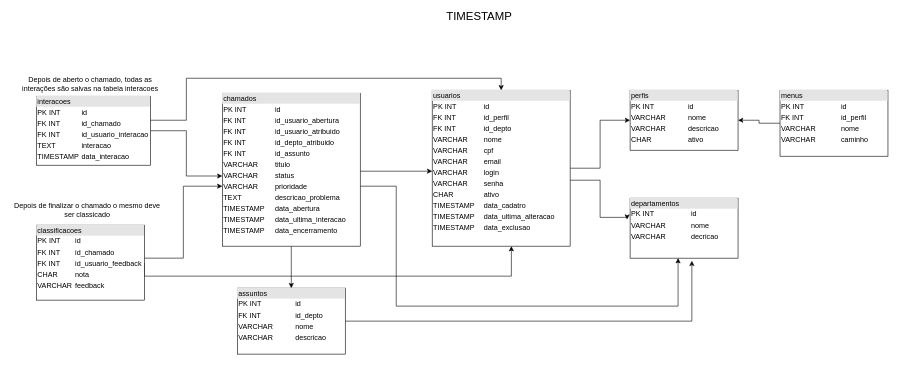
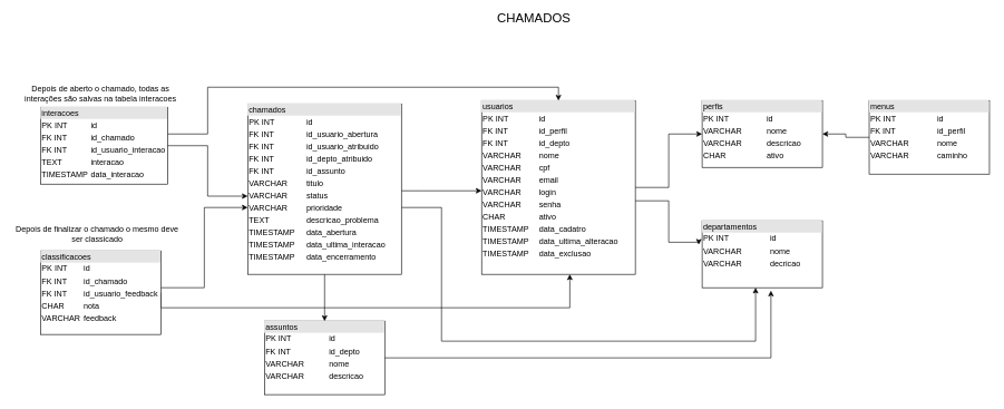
  <mxCell id="0" />
  <mxCell id="1" parent="0" />
  <mxCell id="2" style="edgeStyle=orthogonalEdgeStyle;rounded=0;orthogonalLoop=1;jettySize=auto;html=1;" parent="1" source="4" target="6" edge="1"><mxGeometry relative="1" as="geometry" /></mxCell>
  <mxCell id="3" style="edgeStyle=orthogonalEdgeStyle;rounded=0;orthogonalLoop=1;jettySize=auto;html=1;entryX=-0.028;entryY=0.356;entryDx=0;entryDy=0;entryPerimeter=0;" parent="1" source="4" target="7" edge="1"><mxGeometry relative="1" as="geometry"><Array as="points"><mxPoint x="1000" y="300" /><mxPoint x="1000" y="362" /></Array></mxGeometry></mxCell>
  <mxCell id="4" value="&lt;div style=&quot;box-sizing: border-box ; width: 100% ; background: #e4e4e4 ; padding: 2px&quot;&gt;usuarios&lt;/div&gt;&lt;table style=&quot;width: 100% ; font-size: 1em&quot; cellpadding=&quot;2&quot; cellspacing=&quot;0&quot;&gt;&lt;tbody&gt;&lt;tr&gt;&lt;td&gt;PK INT&lt;/td&gt;&lt;td&gt;id&lt;/td&gt;&lt;td&gt;&lt;br&gt;&lt;/td&gt;&lt;/tr&gt;&lt;tr&gt;&lt;td&gt;FK INT&lt;/td&gt;&lt;td&gt;id_perfil&lt;/td&gt;&lt;td&gt;&lt;br&gt;&lt;/td&gt;&lt;/tr&gt;&lt;tr&gt;&lt;td&gt;FK INT&lt;/td&gt;&lt;td&gt;id_depto&lt;br&gt;&lt;/td&gt;&lt;td&gt;&lt;br&gt;&lt;/td&gt;&lt;/tr&gt;&lt;tr&gt;&lt;td&gt;VARCHAR&lt;/td&gt;&lt;td&gt;nome&lt;/td&gt;&lt;td&gt;&lt;br&gt;&lt;/td&gt;&lt;/tr&gt;&lt;tr&gt;&lt;td&gt;VARCHAR&lt;/td&gt;&lt;td&gt;cpf&lt;/td&gt;&lt;td&gt;&lt;br&gt;&lt;/td&gt;&lt;/tr&gt;&lt;tr&gt;&lt;td&gt;VARCHAR&lt;br&gt;&lt;/td&gt;&lt;td&gt;email&lt;br&gt;&lt;/td&gt;&lt;td&gt;&lt;br&gt;&lt;/td&gt;&lt;/tr&gt;&lt;tr&gt;&lt;td&gt;VARCHAR&lt;/td&gt;&lt;td&gt;login&lt;/td&gt;&lt;td&gt;&lt;br&gt;&lt;/td&gt;&lt;/tr&gt;&lt;tr&gt;&lt;td&gt;VARCHAR&lt;br&gt;&lt;/td&gt;&lt;td&gt;senha&lt;/td&gt;&lt;td&gt;&lt;br&gt;&lt;/td&gt;&lt;/tr&gt;&lt;tr&gt;&lt;td&gt;CHAR&lt;/td&gt;&lt;td&gt;ativo&lt;/td&gt;&lt;td&gt;&lt;br&gt;&lt;/td&gt;&lt;/tr&gt;&lt;tr&gt;&lt;td&gt;TIMESTAMP&lt;/td&gt;&lt;td&gt;data_cadatro&lt;/td&gt;&lt;td&gt;&lt;br&gt;&lt;/td&gt;&lt;/tr&gt;&lt;tr&gt;&lt;td&gt;TIMESTAMP&lt;br&gt;&lt;/td&gt;&lt;td&gt;data_ultima_alteracao&lt;/td&gt;&lt;td&gt;&lt;br&gt;&lt;/td&gt;&lt;/tr&gt;&lt;tr&gt;&lt;td&gt;TIMESTAMP&lt;br&gt;&lt;/td&gt;&lt;td&gt;data_exclusao&lt;br&gt;&lt;/td&gt;&lt;td&gt;&lt;br&gt;&lt;/td&gt;&lt;/tr&gt;&lt;tr&gt;&lt;td&gt;&lt;br&gt;&lt;/td&gt;&lt;td&gt;&lt;br&gt;&lt;/td&gt;&lt;td&gt;&lt;br&gt;&lt;/td&gt;&lt;/tr&gt;&lt;tr&gt;&lt;td&gt;&lt;br&gt;&lt;/td&gt;&lt;td&gt;&lt;br&gt;&lt;/td&gt;&lt;td&gt;&lt;br&gt;&lt;/td&gt;&lt;/tr&gt;&lt;/tbody&gt;&lt;/table&gt;" style="verticalAlign=top;align=left;overflow=fill;html=1;" parent="1" vertex="1"><mxGeometry x="720" y="150" width="230" height="260" as="geometry" /></mxCell>
- <mxCell id="5" value="&lt;font style=&quot;font-size: 19px&quot;&gt;TIMESTAMP&lt;br&gt;&lt;/font&gt;&lt;br&gt;" style="text;html=1;strokeColor=none;fillColor=none;align=center;verticalAlign=middle;whiteSpace=wrap;rounded=0;strokeWidth=1;" parent="1" vertex="1"><mxGeometry x="700" y="20" width="197" height="30" as="geometry" /></mxCell>
+ <mxCell id="5" value="&lt;font style=&quot;font-size: 19px&quot;&gt;CHAMADOS&lt;br&gt;&lt;/font&gt;&lt;br&gt;" style="text;html=1;strokeColor=none;fillColor=none;align=center;verticalAlign=middle;whiteSpace=wrap;rounded=0;strokeWidth=1;" parent="1" vertex="1"><mxGeometry x="700" y="20" width="197" height="30" as="geometry" /></mxCell>
  <mxCell id="6" value="&lt;div style=&quot;box-sizing: border-box ; width: 100% ; background: #e4e4e4 ; padding: 2px&quot;&gt;perfis&lt;/div&gt;&lt;table style=&quot;width: 100% ; font-size: 1em&quot; cellpadding=&quot;2&quot; cellspacing=&quot;0&quot;&gt;&lt;tbody&gt;&lt;tr&gt;&lt;td&gt;PK INT&lt;/td&gt;&lt;td&gt;id&lt;/td&gt;&lt;/tr&gt;&lt;tr&gt;&lt;td&gt;VARCHAR&lt;/td&gt;&lt;td&gt;nome&lt;/td&gt;&lt;/tr&gt;&lt;tr&gt;&lt;td&gt;VARCHAR&lt;/td&gt;&lt;td&gt;descricao&lt;br&gt;&lt;/td&gt;&lt;/tr&gt;&lt;tr&gt;&lt;td&gt;CHAR&lt;/td&gt;&lt;td&gt;ativo&lt;/td&gt;&lt;/tr&gt;&lt;/tbody&gt;&lt;/table&gt;" style="verticalAlign=top;align=left;overflow=fill;html=1;strokeWidth=1;" parent="1" vertex="1"><mxGeometry x="1050" y="150" width="180" height="100" as="geometry" /></mxCell>
  <mxCell id="7" value="&lt;div style=&quot;box-sizing: border-box ; width: 100% ; background: #e4e4e4 ; padding: 2px&quot;&gt;departamentos&lt;/div&gt;&lt;table style=&quot;width: 100% ; font-size: 1em&quot; cellpadding=&quot;2&quot; cellspacing=&quot;0&quot;&gt;&lt;tbody&gt;&lt;tr&gt;&lt;td&gt;PK INT&lt;/td&gt;&lt;td&gt;id&lt;/td&gt;&lt;/tr&gt;&lt;tr&gt;&lt;td&gt;VARCHAR&lt;/td&gt;&lt;td&gt;nome&lt;/td&gt;&lt;/tr&gt;&lt;tr&gt;&lt;td&gt;VARCHAR&lt;/td&gt;&lt;td&gt;decricao&lt;/td&gt;&lt;/tr&gt;&lt;/tbody&gt;&lt;/table&gt;" style="verticalAlign=top;align=left;overflow=fill;html=1;strokeWidth=1;" parent="1" vertex="1"><mxGeometry x="1050" y="330" width="180" height="100" as="geometry" /></mxCell>
  <mxCell id="8" style="edgeStyle=orthogonalEdgeStyle;rounded=0;orthogonalLoop=1;jettySize=auto;html=1;entryX=1;entryY=0.5;entryDx=0;entryDy=0;" parent="1" source="9" target="6" edge="1"><mxGeometry relative="1" as="geometry" /></mxCell>
  <mxCell id="9" value="&lt;div style=&quot;box-sizing: border-box ; width: 100% ; background: #e4e4e4 ; padding: 2px&quot;&gt;menus&lt;/div&gt;&lt;table style=&quot;width: 100% ; font-size: 1em&quot; cellpadding=&quot;2&quot; cellspacing=&quot;0&quot;&gt;&lt;tbody&gt;&lt;tr&gt;&lt;td&gt;PK INT&lt;/td&gt;&lt;td&gt;id&lt;/td&gt;&lt;/tr&gt;&lt;tr&gt;&lt;td&gt;FK INT&lt;/td&gt;&lt;td&gt;id_perfil&lt;/td&gt;&lt;/tr&gt;&lt;tr&gt;&lt;td&gt;VARCHAR&lt;/td&gt;&lt;td&gt;nome&lt;/td&gt;&lt;/tr&gt;&lt;tr&gt;&lt;td&gt;VARCHAR&lt;/td&gt;&lt;td&gt;caminho&lt;br&gt;&lt;/td&gt;&lt;/tr&gt;&lt;/tbody&gt;&lt;/table&gt;" style="verticalAlign=top;align=left;overflow=fill;html=1;strokeWidth=1;" parent="1" vertex="1"><mxGeometry x="1300" y="150" width="180" height="110" as="geometry" /></mxCell>
  <mxCell id="10" style="edgeStyle=orthogonalEdgeStyle;rounded=0;orthogonalLoop=1;jettySize=auto;html=1;" edge="1" parent="1" source="13" target="4"><mxGeometry relative="1" as="geometry"><Array as="points"><mxPoint x="630" y="285" /><mxPoint x="630" y="285" /></Array></mxGeometry></mxCell>
  <mxCell id="11" style="edgeStyle=orthogonalEdgeStyle;rounded=0;orthogonalLoop=1;jettySize=auto;html=1;" edge="1" parent="1" source="13" target="7"><mxGeometry relative="1" as="geometry"><Array as="points"><mxPoint x="660" y="310" /><mxPoint x="660" y="510" /><mxPoint x="1130" y="510" /></Array></mxGeometry></mxCell>
  <mxCell id="12" style="edgeStyle=orthogonalEdgeStyle;rounded=0;orthogonalLoop=1;jettySize=auto;html=1;entryX=0.5;entryY=0;entryDx=0;entryDy=0;" edge="1" parent="1" source="13" target="15"><mxGeometry relative="1" as="geometry" /></mxCell>
  <mxCell id="13" value="&lt;div style=&quot;box-sizing: border-box ; width: 100% ; background: #e4e4e4 ; padding: 2px&quot;&gt;chamados&lt;/div&gt;&lt;table style=&quot;width: 100% ; font-size: 1em&quot; cellpadding=&quot;2&quot; cellspacing=&quot;0&quot;&gt;&lt;tbody&gt;&lt;tr&gt;&lt;td&gt;PK INT&lt;/td&gt;&lt;td&gt;id&lt;/td&gt;&lt;/tr&gt;&lt;tr&gt;&lt;td&gt;FK INT&lt;/td&gt;&lt;td&gt;id_usuario_abertura&lt;/td&gt;&lt;/tr&gt;&lt;tr&gt;&lt;td&gt;FK INT&lt;/td&gt;&lt;td&gt;id_usuario_atribuido&lt;/td&gt;&lt;/tr&gt;&lt;tr&gt;&lt;td&gt;FK INT&lt;/td&gt;&lt;td&gt;id_depto_atribuido&lt;br&gt;&lt;/td&gt;&lt;/tr&gt;&lt;tr&gt;&lt;td&gt;FK INT&lt;/td&gt;&lt;td&gt;id_assunto&lt;/td&gt;&lt;/tr&gt;&lt;tr&gt;&lt;td&gt;VARCHAR&lt;/td&gt;&lt;td&gt;titulo&lt;/td&gt;&lt;/tr&gt;&lt;tr&gt;&lt;td&gt;VARCHAR&lt;/td&gt;&lt;td&gt;status&lt;/td&gt;&lt;/tr&gt;&lt;tr&gt;&lt;td&gt;VARCHAR&lt;/td&gt;&lt;td&gt;prioridade&lt;/td&gt;&lt;/tr&gt;&lt;tr&gt;&lt;td&gt;TEXT&lt;/td&gt;&lt;td&gt;descricao_problema&lt;/td&gt;&lt;/tr&gt;&lt;tr&gt;&lt;td&gt;TIMESTAMP&lt;/td&gt;&lt;td&gt;data_abertura&lt;/td&gt;&lt;/tr&gt;&lt;tr&gt;&lt;td&gt;TIMESTAMP&lt;/td&gt;&lt;td&gt;data_ultima_interacao&lt;/td&gt;&lt;/tr&gt;&lt;tr&gt;&lt;td&gt;TIMESTAMP&lt;/td&gt;&lt;td&gt;data_encerramento&lt;/td&gt;&lt;/tr&gt;&lt;/tbody&gt;&lt;/table&gt;" style="verticalAlign=top;align=left;overflow=fill;html=1;" vertex="1" parent="1"><mxGeometry x="370" y="155" width="230" height="255" as="geometry" /></mxCell>
  <mxCell id="14" style="edgeStyle=orthogonalEdgeStyle;rounded=0;orthogonalLoop=1;jettySize=auto;html=1;entryX=0.572;entryY=1.044;entryDx=0;entryDy=0;entryPerimeter=0;" edge="1" parent="1" source="15" target="7"><mxGeometry relative="1" as="geometry" /></mxCell>
  <mxCell id="15" value="&lt;div style=&quot;box-sizing: border-box ; width: 100% ; background: #e4e4e4 ; padding: 2px&quot;&gt;assuntos&lt;/div&gt;&lt;table style=&quot;width: 100% ; font-size: 1em&quot; cellpadding=&quot;2&quot; cellspacing=&quot;0&quot;&gt;&lt;tbody&gt;&lt;tr&gt;&lt;td&gt;PK INT&lt;/td&gt;&lt;td&gt;id&lt;/td&gt;&lt;/tr&gt;&lt;tr&gt;&lt;td&gt;FK INT&lt;/td&gt;&lt;td&gt;id_depto&lt;/td&gt;&lt;/tr&gt;&lt;tr&gt;&lt;td&gt;VARCHAR&lt;/td&gt;&lt;td&gt;nome&lt;/td&gt;&lt;/tr&gt;&lt;tr&gt;&lt;td&gt;VARCHAR&lt;/td&gt;&lt;td&gt;descricao&lt;/td&gt;&lt;/tr&gt;&lt;tr&gt;&lt;td&gt;&lt;br&gt;&lt;/td&gt;&lt;td&gt;&lt;br&gt;&lt;/td&gt;&lt;/tr&gt;&lt;/tbody&gt;&lt;/table&gt;" style="verticalAlign=top;align=left;overflow=fill;html=1;" vertex="1" parent="1"><mxGeometry x="395" y="480" width="180" height="110" as="geometry" /></mxCell>
  <mxCell id="16" style="edgeStyle=orthogonalEdgeStyle;rounded=0;orthogonalLoop=1;jettySize=auto;html=1;" edge="1" parent="1" source="18" target="13"><mxGeometry relative="1" as="geometry"><Array as="points"><mxPoint x="310" y="218" /><mxPoint x="310" y="293" /></Array></mxGeometry></mxCell>
  <mxCell id="17" style="edgeStyle=orthogonalEdgeStyle;rounded=0;orthogonalLoop=1;jettySize=auto;html=1;" edge="1" parent="1" source="18" target="4"><mxGeometry relative="1" as="geometry"><Array as="points"><mxPoint x="310" y="200" /><mxPoint x="310" y="130" /><mxPoint x="835" y="130" /></Array></mxGeometry></mxCell>
  <mxCell id="18" value="&lt;div style=&quot;box-sizing: border-box ; width: 100% ; background: #e4e4e4 ; padding: 2px&quot;&gt;interacoes&lt;/div&gt;&lt;table style=&quot;width: 100% ; font-size: 1em&quot; cellpadding=&quot;2&quot; cellspacing=&quot;0&quot;&gt;&lt;tbody&gt;&lt;tr&gt;&lt;td&gt;PK INT&lt;/td&gt;&lt;td&gt;id&lt;/td&gt;&lt;/tr&gt;&lt;tr&gt;&lt;td&gt;FK INT&lt;/td&gt;&lt;td&gt;id_chamado&lt;/td&gt;&lt;/tr&gt;&lt;tr&gt;&lt;td&gt;FK INT&lt;/td&gt;&lt;td&gt;id_usuario_interacao&lt;/td&gt;&lt;/tr&gt;&lt;tr&gt;&lt;td&gt;TEXT&lt;/td&gt;&lt;td&gt;interacao&lt;/td&gt;&lt;/tr&gt;&lt;tr&gt;&lt;td&gt;TIMESTAMP&lt;/td&gt;&lt;td&gt;data_interacao&lt;/td&gt;&lt;/tr&gt;&lt;/tbody&gt;&lt;/table&gt;" style="verticalAlign=top;align=left;overflow=fill;html=1;" vertex="1" parent="1"><mxGeometry x="60" y="160" width="190" height="115" as="geometry" /></mxCell>
  <mxCell id="19" value="Depois de aberto o chamado, todas as interações são salvas na tabela interacoes" style="text;html=1;strokeColor=none;fillColor=none;align=center;verticalAlign=middle;whiteSpace=wrap;rounded=0;" vertex="1" parent="1"><mxGeometry x="25" y="130" width="250" height="20" as="geometry" /></mxCell>
  <mxCell id="20" style="edgeStyle=orthogonalEdgeStyle;rounded=0;orthogonalLoop=1;jettySize=auto;html=1;entryX=0.574;entryY=1;entryDx=0;entryDy=0;entryPerimeter=0;exitX=1;exitY=0.5;exitDx=0;exitDy=0;" edge="1" parent="1" source="22" target="4"><mxGeometry relative="1" as="geometry"><mxPoint x="280" y="430" as="sourcePoint" /><Array as="points"><mxPoint x="240" y="460" /><mxPoint x="852" y="460" /></Array></mxGeometry></mxCell>
  <mxCell id="21" style="edgeStyle=orthogonalEdgeStyle;rounded=0;orthogonalLoop=1;jettySize=auto;html=1;" edge="1" parent="1" source="22" target="13"><mxGeometry relative="1" as="geometry"><Array as="points"><mxPoint x="305" y="430" /><mxPoint x="305" y="310" /></Array></mxGeometry></mxCell>
  <mxCell id="22" value="&lt;div style=&quot;box-sizing: border-box ; width: 100% ; background: #e4e4e4 ; padding: 2px&quot;&gt;classificacoes&lt;/div&gt;&lt;table style=&quot;width: 100% ; font-size: 1em&quot; cellpadding=&quot;2&quot; cellspacing=&quot;0&quot;&gt;&lt;tbody&gt;&lt;tr&gt;&lt;td&gt;PK INT&lt;/td&gt;&lt;td&gt;id&lt;/td&gt;&lt;/tr&gt;&lt;tr&gt;&lt;td&gt;FK INT&lt;/td&gt;&lt;td&gt;id_chamado&lt;/td&gt;&lt;/tr&gt;&lt;tr&gt;&lt;td&gt;FK INT&lt;/td&gt;&lt;td&gt;id_usuario_feedback&lt;/td&gt;&lt;/tr&gt;&lt;tr&gt;&lt;td&gt;CHAR&lt;/td&gt;&lt;td&gt;nota&lt;/td&gt;&lt;/tr&gt;&lt;tr&gt;&lt;td&gt;VARCHAR&lt;/td&gt;&lt;td&gt;feedback&lt;/td&gt;&lt;/tr&gt;&lt;/tbody&gt;&lt;/table&gt;" style="verticalAlign=top;align=left;overflow=fill;html=1;" vertex="1" parent="1"><mxGeometry x="60" y="375" width="180" height="125" as="geometry" /></mxCell>
  <mxCell id="23" value="Depois de finalizar o chamado o mesmo deve ser classicado&lt;br&gt;" style="text;html=1;strokeColor=none;fillColor=none;align=center;verticalAlign=middle;whiteSpace=wrap;rounded=0;" vertex="1" parent="1"><mxGeometry x="20" y="340" width="250" height="20" as="geometry" /></mxCell>
